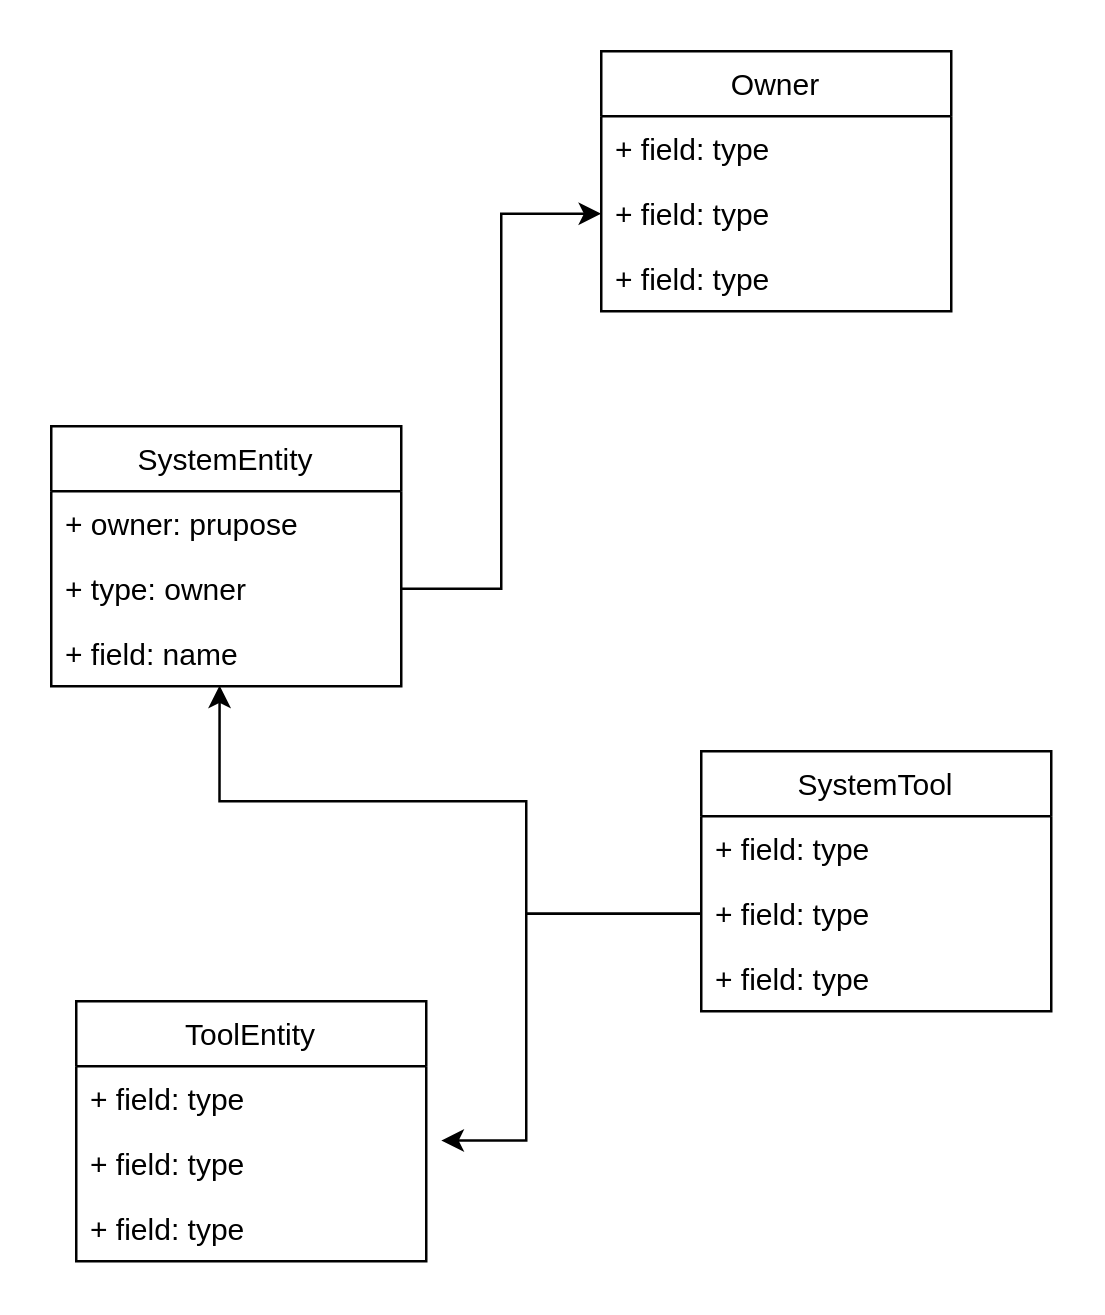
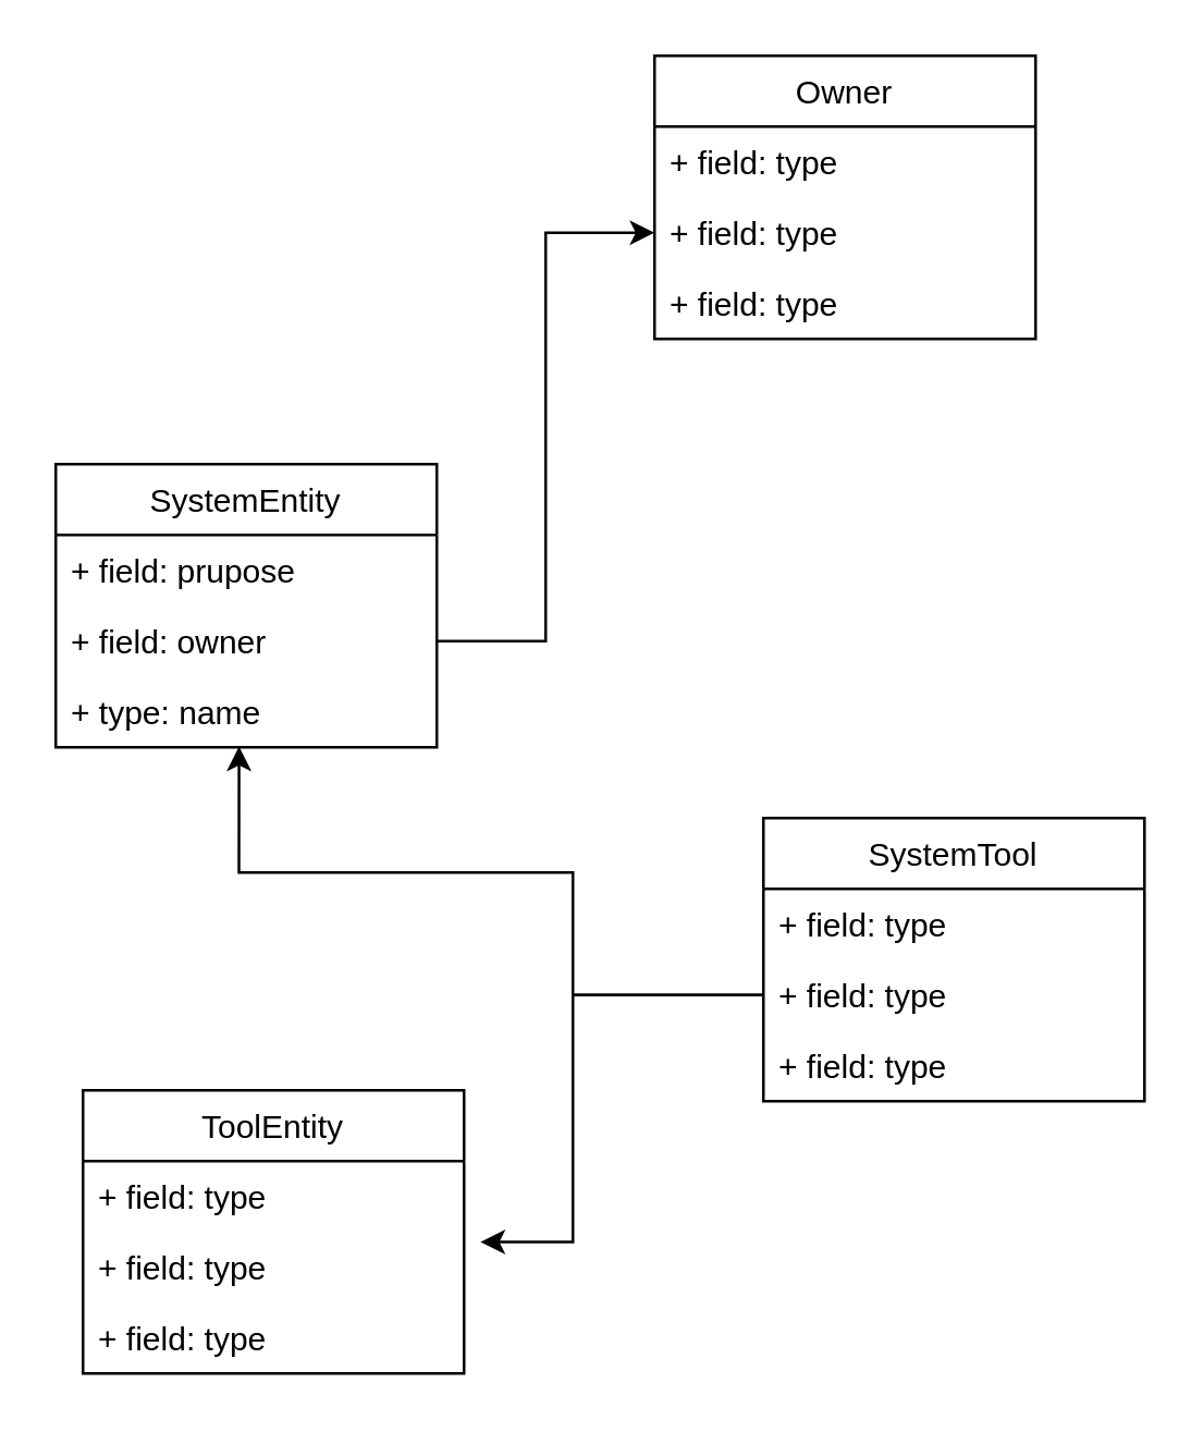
  <mxCell id="0" />
  <mxCell id="1" parent="0" />
  <mxCell id="2" value="SystemEntity" style="swimlane;fontStyle=0;childLayout=stackLayout;horizontal=1;startSize=26;fillColor=none;horizontalStack=0;resizeParent=1;resizeParentMax=0;resizeLast=0;collapsible=1;marginBottom=0;" parent="1" vertex="1"><mxGeometry x="20" y="170" width="140" height="104" as="geometry" /></mxCell>
- <mxCell id="3" value="+ owner: prupose" style="text;strokeColor=none;fillColor=none;align=left;verticalAlign=top;spacingLeft=4;spacingRight=4;overflow=hidden;rotatable=0;points=[[0,0.5],[1,0.5]];portConstraint=eastwest;" parent="2" vertex="1"><mxGeometry y="26" width="140" height="26" as="geometry" /></mxCell>
- <mxCell id="4" value="+ type: owner" style="text;strokeColor=none;fillColor=none;align=left;verticalAlign=top;spacingLeft=4;spacingRight=4;overflow=hidden;rotatable=0;points=[[0,0.5],[1,0.5]];portConstraint=eastwest;" parent="2" vertex="1"><mxGeometry y="52" width="140" height="26" as="geometry" /></mxCell>
- <mxCell id="5" value="+ field: name" style="text;strokeColor=none;fillColor=none;align=left;verticalAlign=top;spacingLeft=4;spacingRight=4;overflow=hidden;rotatable=0;points=[[0,0.5],[1,0.5]];portConstraint=eastwest;" parent="2" vertex="1"><mxGeometry y="78" width="140" height="26" as="geometry" /></mxCell>
+ <mxCell id="3" value="+ field: prupose" style="text;strokeColor=none;fillColor=none;align=left;verticalAlign=top;spacingLeft=4;spacingRight=4;overflow=hidden;rotatable=0;points=[[0,0.5],[1,0.5]];portConstraint=eastwest;" parent="2" vertex="1"><mxGeometry y="26" width="140" height="26" as="geometry" /></mxCell>
+ <mxCell id="4" value="+ field: owner" style="text;strokeColor=none;fillColor=none;align=left;verticalAlign=top;spacingLeft=4;spacingRight=4;overflow=hidden;rotatable=0;points=[[0,0.5],[1,0.5]];portConstraint=eastwest;" parent="2" vertex="1"><mxGeometry y="52" width="140" height="26" as="geometry" /></mxCell>
+ <mxCell id="5" value="+ type: name" style="text;strokeColor=none;fillColor=none;align=left;verticalAlign=top;spacingLeft=4;spacingRight=4;overflow=hidden;rotatable=0;points=[[0,0.5],[1,0.5]];portConstraint=eastwest;" parent="2" vertex="1"><mxGeometry y="78" width="140" height="26" as="geometry" /></mxCell>
  <mxCell id="6" value="ToolEntity" style="swimlane;fontStyle=0;childLayout=stackLayout;horizontal=1;startSize=26;fillColor=none;horizontalStack=0;resizeParent=1;resizeParentMax=0;resizeLast=0;collapsible=1;marginBottom=0;" parent="1" vertex="1"><mxGeometry x="30" y="400" width="140" height="104" as="geometry" /></mxCell>
  <mxCell id="7" value="+ field: type" style="text;strokeColor=none;fillColor=none;align=left;verticalAlign=top;spacingLeft=4;spacingRight=4;overflow=hidden;rotatable=0;points=[[0,0.5],[1,0.5]];portConstraint=eastwest;" parent="6" vertex="1"><mxGeometry y="26" width="140" height="26" as="geometry" /></mxCell>
  <mxCell id="8" value="+ field: type" style="text;strokeColor=none;fillColor=none;align=left;verticalAlign=top;spacingLeft=4;spacingRight=4;overflow=hidden;rotatable=0;points=[[0,0.5],[1,0.5]];portConstraint=eastwest;" parent="6" vertex="1"><mxGeometry y="52" width="140" height="26" as="geometry" /></mxCell>
  <mxCell id="9" value="+ field: type" style="text;strokeColor=none;fillColor=none;align=left;verticalAlign=top;spacingLeft=4;spacingRight=4;overflow=hidden;rotatable=0;points=[[0,0.5],[1,0.5]];portConstraint=eastwest;" parent="6" vertex="1"><mxGeometry y="78" width="140" height="26" as="geometry" /></mxCell>
  <mxCell id="10" value="SystemTool" style="swimlane;fontStyle=0;childLayout=stackLayout;horizontal=1;startSize=26;fillColor=none;horizontalStack=0;resizeParent=1;resizeParentMax=0;resizeLast=0;collapsible=1;marginBottom=0;" parent="1" vertex="1"><mxGeometry x="280" y="300" width="140" height="104" as="geometry" /></mxCell>
  <mxCell id="11" value="+ field: type" style="text;strokeColor=none;fillColor=none;align=left;verticalAlign=top;spacingLeft=4;spacingRight=4;overflow=hidden;rotatable=0;points=[[0,0.5],[1,0.5]];portConstraint=eastwest;" parent="10" vertex="1"><mxGeometry y="26" width="140" height="26" as="geometry" /></mxCell>
  <mxCell id="12" value="+ field: type" style="text;strokeColor=none;fillColor=none;align=left;verticalAlign=top;spacingLeft=4;spacingRight=4;overflow=hidden;rotatable=0;points=[[0,0.5],[1,0.5]];portConstraint=eastwest;" parent="10" vertex="1"><mxGeometry y="52" width="140" height="26" as="geometry" /></mxCell>
  <mxCell id="13" value="+ field: type" style="text;strokeColor=none;fillColor=none;align=left;verticalAlign=top;spacingLeft=4;spacingRight=4;overflow=hidden;rotatable=0;points=[[0,0.5],[1,0.5]];portConstraint=eastwest;" parent="10" vertex="1"><mxGeometry y="78" width="140" height="26" as="geometry" /></mxCell>
  <mxCell id="14" value="Owner" style="swimlane;fontStyle=0;childLayout=stackLayout;horizontal=1;startSize=26;fillColor=none;horizontalStack=0;resizeParent=1;resizeParentMax=0;resizeLast=0;collapsible=1;marginBottom=0;" parent="1" vertex="1"><mxGeometry x="240" y="20" width="140" height="104" as="geometry" /></mxCell>
  <mxCell id="15" value="+ field: type" style="text;strokeColor=none;fillColor=none;align=left;verticalAlign=top;spacingLeft=4;spacingRight=4;overflow=hidden;rotatable=0;points=[[0,0.5],[1,0.5]];portConstraint=eastwest;" parent="14" vertex="1"><mxGeometry y="26" width="140" height="26" as="geometry" /></mxCell>
  <mxCell id="16" value="+ field: type" style="text;strokeColor=none;fillColor=none;align=left;verticalAlign=top;spacingLeft=4;spacingRight=4;overflow=hidden;rotatable=0;points=[[0,0.5],[1,0.5]];portConstraint=eastwest;" parent="14" vertex="1"><mxGeometry y="52" width="140" height="26" as="geometry" /></mxCell>
  <mxCell id="17" value="+ field: type" style="text;strokeColor=none;fillColor=none;align=left;verticalAlign=top;spacingLeft=4;spacingRight=4;overflow=hidden;rotatable=0;points=[[0,0.5],[1,0.5]];portConstraint=eastwest;" parent="14" vertex="1"><mxGeometry y="78" width="140" height="26" as="geometry" /></mxCell>
  <mxCell id="18" style="edgeStyle=orthogonalEdgeStyle;rounded=0;orthogonalLoop=1;jettySize=auto;html=1;exitX=1;exitY=0.5;exitDx=0;exitDy=0;" parent="1" source="4" target="16" edge="1"><mxGeometry relative="1" as="geometry" /></mxCell>
  <mxCell id="19" style="edgeStyle=orthogonalEdgeStyle;rounded=0;orthogonalLoop=1;jettySize=auto;html=1;entryX=0.481;entryY=0.987;entryDx=0;entryDy=0;entryPerimeter=0;" parent="1" source="12" target="5" edge="1"><mxGeometry relative="1" as="geometry"><Array as="points"><mxPoint x="210" y="365" /><mxPoint x="210" y="320" /><mxPoint x="87" y="320" /></Array></mxGeometry></mxCell>
  <mxCell id="20" style="edgeStyle=orthogonalEdgeStyle;rounded=0;orthogonalLoop=1;jettySize=auto;html=1;entryX=1.043;entryY=0.144;entryDx=0;entryDy=0;entryPerimeter=0;" parent="1" source="12" target="8" edge="1"><mxGeometry relative="1" as="geometry"><Array as="points"><mxPoint x="210" y="365" /><mxPoint x="210" y="455" /></Array></mxGeometry></mxCell>
